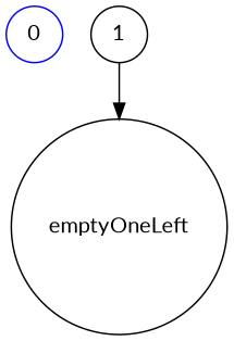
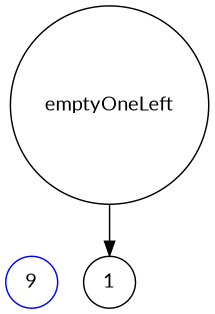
  digraph {
    fontname=Lato
    node [fontname=Lato shape=circle]
    edge [fontname=Lato]
    n1 [label=1]
-   n2 [color=blue label=0]
+   n2 [color=blue label=9]
    emptyOneLeft
    subgraph sub_1 {
      rank=same
      n1
      n2
    }
-   n1 -> emptyOneLeft
+   emptyOneLeft -> n1
    n2 -> n1 [style=invis]
  }
